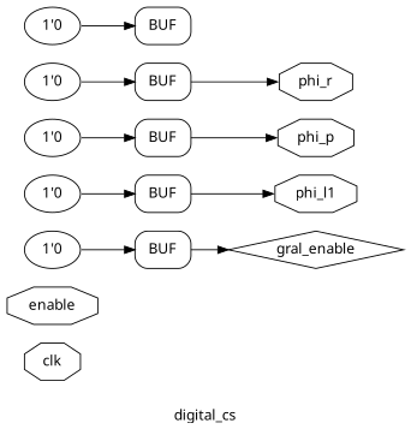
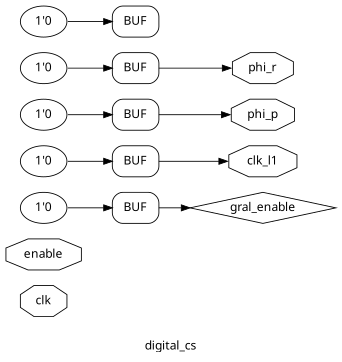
  digraph {
    fontname="Noto Sans"
    label=digital_cs
    rankdir=LR
    remincross=true
    node [fontname="Noto Sans"]
    edge [color=black fontcolor=black fontname="Noto Sans" headport=w tailport=e]
    n1 [color=black fontcolor=black label=clk shape=octagon]
    n2 [color=black fontcolor=black label=enable shape=octagon]
    n3 [color=black fontcolor=black label=gral_enable shape=diamond]
-   n4 [color=black fontcolor=black label=phi_l1 shape=octagon]
+   n4 [color=black fontcolor=black label=clk_l1 shape=octagon]
    n5 [color=black fontcolor=black label=phi_p shape=octagon]
    n6 [color=black fontcolor=black label=phi_r shape=octagon]
    n7 [label="1'0"]
    n8 [label=BUF shape=box style=rounded]
    n9 [label="1'0"]
    n10 [label=BUF shape=box style=rounded]
    n11 [label="1'0"]
    n12 [label=BUF shape=box style=rounded]
    n13 [label="1'0"]
    n14 [label=BUF shape=box style=rounded]
    n15 [label="1'0"]
    n16 [label=BUF shape=box style=rounded]
    n7 -> n8
    n8 -> n3
    n9 -> n10
    n10 -> n4
    n11 -> n12
    n13 -> n14
    n14 -> n5
    n15 -> n16
    n16 -> n6
  }
